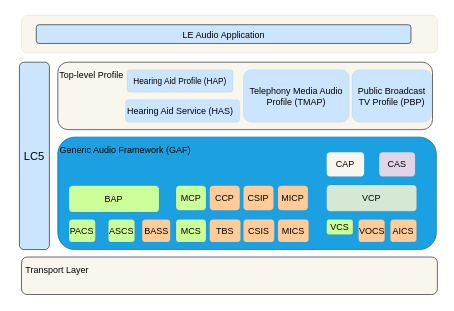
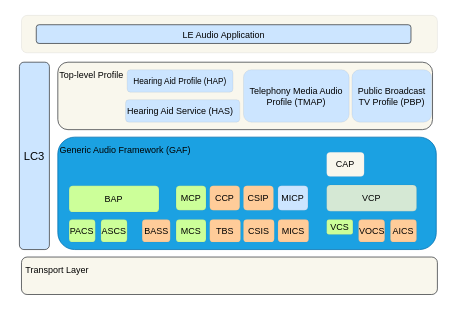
  <mxCell id="0" />
  <mxCell id="1" parent="0" />
  <mxCell id="2" value="" style="rounded=1;whiteSpace=wrap;html=1;fontSize=15;fillColor=#f9f7ed;strokeColor=#36393d;" vertex="1" parent="1"><mxGeometry x="76.25" y="82.5" width="500" height="90" as="geometry" /></mxCell>
  <mxCell id="3" value="" style="rounded=1;whiteSpace=wrap;html=1;fontSize=15;fillColor=#1ba1e2;fontColor=#ffffff;strokeColor=#006EAF;" vertex="1" parent="1"><mxGeometry x="76.25" y="182.5" width="505" height="150" as="geometry" /></mxCell>
  <mxCell id="4" value="" style="rounded=1;whiteSpace=wrap;html=1;fontSize=15;fillColor=#f9f7ed;strokeColor=#36393d;" vertex="1" parent="1"><mxGeometry x="27.75" y="342.5" width="555" height="50" as="geometry" /></mxCell>
- <mxCell id="5" value="LC5" style="rounded=1;whiteSpace=wrap;html=1;fontSize=15;fillColor=#cce5ff;strokeColor=#36393d;" vertex="1" parent="1"><mxGeometry x="25" y="82.5" width="40" height="250" as="geometry" /></mxCell>
+ <mxCell id="5" value="LC3" style="rounded=1;whiteSpace=wrap;html=1;fontSize=15;fillColor=#cce5ff;strokeColor=#36393d;" vertex="1" parent="1"><mxGeometry x="25" y="82.5" width="40" height="250" as="geometry" /></mxCell>
  <mxCell id="6" value="&lt;font style=&quot;font-size: 12px;&quot;&gt;Top-level Profile&lt;/font&gt;" style="text;html=1;resizable=0;autosize=1;align=center;verticalAlign=middle;points=[];fillColor=none;strokeColor=none;rounded=0;fontSize=15;strokeWidth=2;" vertex="1" parent="1"><mxGeometry x="66.25" y="82.5" width="110" height="30" as="geometry" /></mxCell>
  <mxCell id="7" value="Telephony Media Audio Profile (TMAP)" style="rounded=1;whiteSpace=wrap;html=1;strokeWidth=0;fontSize=12;strokeColor=#36393d;fillColor=#cce5ff;" vertex="1" parent="1"><mxGeometry x="324" y="92.5" width="141" height="70" as="geometry" /></mxCell>
  <mxCell id="8" value="Public Broadcast TV Profile (PBP)" style="rounded=1;whiteSpace=wrap;html=1;strokeWidth=0;fontSize=12;strokeColor=#36393d;fillColor=#cce5ff;" vertex="1" parent="1"><mxGeometry x="468.75" y="92.5" width="106.25" height="70" as="geometry" /></mxCell>
  <mxCell id="9" value="&lt;font style=&quot;font-size: 11px;&quot;&gt;Hearing Aid Profile (HAP)&lt;/font&gt;" style="rounded=1;whiteSpace=wrap;html=1;strokeWidth=0;fontSize=12;fillColor=#cce5ff;strokeColor=#36393d;" vertex="1" parent="1"><mxGeometry x="168.75" y="92.5" width="141.25" height="30" as="geometry" /></mxCell>
  <mxCell id="10" value="Hearing Aid Service (HAS)" style="rounded=1;whiteSpace=wrap;html=1;strokeWidth=0;fontSize=12;fillColor=#cce5ff;strokeColor=#36393d;align=left;" vertex="1" parent="1"><mxGeometry x="166.63" y="132.5" width="152.37" height="30" as="geometry" /></mxCell>
  <mxCell id="11" value="&lt;span style=&quot;font-size: 12px;&quot;&gt;Generic Audio Framework (GAF)&lt;/span&gt;" style="text;html=1;resizable=0;autosize=1;align=center;verticalAlign=middle;points=[];fillColor=none;strokeColor=none;rounded=0;fontSize=15;strokeWidth=2;" vertex="1" parent="1"><mxGeometry x="66.25" y="182.5" width="200" height="30" as="geometry" /></mxCell>
  <mxCell id="12" value="PACS" style="rounded=1;whiteSpace=wrap;html=1;strokeWidth=0;fontSize=12;fillColor=#CCFF99;strokeColor=#36393d;" vertex="1" parent="1"><mxGeometry x="91.25" y="292.5" width="35" height="30" as="geometry" /></mxCell>
  <mxCell id="13" value="BASS" style="rounded=1;whiteSpace=wrap;html=1;strokeWidth=0;fontSize=12;fillColor=#ffcc99;strokeColor=#36393d;" vertex="1" parent="1"><mxGeometry x="188.75" y="292.5" width="37.5" height="30" as="geometry" /></mxCell>
  <mxCell id="14" value="MCP" style="rounded=1;whiteSpace=wrap;html=1;strokeWidth=0;fontSize=12;fillColor=#CCFF99;strokeColor=#36393d;" vertex="1" parent="1"><mxGeometry x="234" y="247.5" width="40" height="32.5" as="geometry" /></mxCell>
  <mxCell id="15" value="MCS" style="rounded=1;whiteSpace=wrap;html=1;strokeWidth=0;fontSize=12;fillColor=#CCFF99;strokeColor=#36393d;" vertex="1" parent="1"><mxGeometry x="234" y="292.5" width="40" height="30" as="geometry" /></mxCell>
  <mxCell id="16" value="TBS" style="rounded=1;whiteSpace=wrap;html=1;strokeWidth=0;fontSize=12;fillColor=#FFCC99;strokeColor=#d79b00;" vertex="1" parent="1"><mxGeometry x="279" y="292.5" width="41" height="30" as="geometry" /></mxCell>
  <mxCell id="17" value="CCP" style="rounded=1;whiteSpace=wrap;html=1;strokeWidth=0;fontSize=12;fillColor=#FFCC99;strokeColor=#d79b00;" vertex="1" parent="1"><mxGeometry x="279" y="247.5" width="40" height="32.5" as="geometry" /></mxCell>
  <mxCell id="18" value="CSIP" style="rounded=1;whiteSpace=wrap;html=1;strokeWidth=0;fontSize=12;fillColor=#FFCC99;strokeColor=#d6b656;" vertex="1" parent="1"><mxGeometry x="324" y="247.5" width="40" height="32.5" as="geometry" /></mxCell>
  <mxCell id="19" value="CSIS" style="rounded=1;whiteSpace=wrap;html=1;strokeWidth=0;fontSize=12;fillColor=#FFCC99;strokeColor=#d6b656;" vertex="1" parent="1"><mxGeometry x="324" y="292.5" width="41" height="30" as="geometry" /></mxCell>
- <mxCell id="20" value="MICP" style="rounded=1;whiteSpace=wrap;html=1;strokeWidth=0;fontSize=12;fillColor=#FFCC99;strokeColor=#b85450;" vertex="1" parent="1"><mxGeometry x="370" y="247.5" width="40" height="32.5" as="geometry" /></mxCell>
+ <mxCell id="20" value="MICP" style="rounded=1;whiteSpace=wrap;html=1;strokeWidth=0;fontSize=12;fillColor=#cce5ff;strokeColor=#b85450;" vertex="1" parent="1"><mxGeometry x="370" y="247.5" width="40" height="32.5" as="geometry" /></mxCell>
  <mxCell id="21" value="MICS" style="rounded=1;whiteSpace=wrap;html=1;strokeWidth=0;fontSize=12;fillColor=#FFCC99;strokeColor=#b85450;" vertex="1" parent="1"><mxGeometry x="370" y="292.5" width="41" height="30" as="geometry" /></mxCell>
  <mxCell id="22" value="VCP" style="rounded=1;whiteSpace=wrap;html=1;strokeWidth=0;fontSize=12;fillColor=#d5e8d4;strokeColor=#36393d;" vertex="1" parent="1"><mxGeometry x="435" y="246.25" width="120" height="35" as="geometry" /></mxCell>
  <mxCell id="23" value="VCS" style="rounded=1;whiteSpace=wrap;html=1;strokeWidth=0;fontSize=12;fillColor=#CCFF99;strokeColor=#36393d;" vertex="1" parent="1"><mxGeometry x="435" y="292.5" width="35" height="20" as="geometry" /></mxCell>
  <mxCell id="24" value="VOCS" style="rounded=1;whiteSpace=wrap;html=1;strokeWidth=0;fontSize=12;fillColor=#FFCC99;strokeColor=#36393d;" vertex="1" parent="1"><mxGeometry x="477.5" y="292.5" width="35" height="30" as="geometry" /></mxCell>
  <mxCell id="25" value="AICS" style="rounded=1;whiteSpace=wrap;html=1;strokeWidth=0;fontSize=12;fillColor=#FFCC99;strokeColor=#36393d;" vertex="1" parent="1"><mxGeometry x="520" y="292.5" width="35" height="30" as="geometry" /></mxCell>
- <mxCell id="26" value="ASCS" style="rounded=1;whiteSpace=wrap;html=1;strokeWidth=0;fontSize=12;fillColor=#CCFF99;strokeColor=#36393d;" vertex="1" parent="1"><mxGeometry x="143.75" y="292.5" width="35" height="30" as="geometry" /></mxCell>
+ <mxCell id="26" value="ASCS" style="rounded=1;whiteSpace=wrap;html=1;strokeWidth=0;fontSize=12;fillColor=#CCFF99;strokeColor=#36393d;" vertex="1" parent="1"><mxGeometry x="133.75" y="292.5" width="35" height="30" as="geometry" /></mxCell>
  <mxCell id="27" value="CAP" style="rounded=1;whiteSpace=wrap;html=1;strokeWidth=0;fontSize=12;fillColor=#f9f7ed;strokeColor=#9673a6;" vertex="1" parent="1"><mxGeometry x="435" y="202.5" width="50" height="32.5" as="geometry" /></mxCell>
- <mxCell id="28" value="CAS" style="rounded=1;whiteSpace=wrap;html=1;strokeWidth=0;fontSize=12;fillColor=#e1d5e7;strokeColor=#9673a6;" vertex="1" parent="1"><mxGeometry x="505" y="202.5" width="48" height="32.5" as="geometry" /></mxCell>
  <mxCell id="29" value="" style="rounded=1;whiteSpace=wrap;html=1;strokeWidth=0;fontSize=12;fillColor=#f9f7ed;strokeColor=#36393d;" vertex="1" parent="1"><mxGeometry x="27.75" y="20" width="555" height="50" as="geometry" /></mxCell>
  <mxCell id="30" value="&lt;font style=&quot;font-size: 12px;&quot;&gt;LE Audio Application&lt;/font&gt;" style="rounded=1;whiteSpace=wrap;html=1;fontSize=15;fillColor=#cce5ff;strokeColor=#36393d;" vertex="1" parent="1"><mxGeometry x="47.5" y="32.5" width="500" height="25" as="geometry" /></mxCell>
  <mxCell id="31" value="BAP" style="rounded=1;whiteSpace=wrap;html=1;strokeWidth=0;fontSize=12;fillColor=#CCFF99;strokeColor=#36393d;" vertex="1" parent="1"><mxGeometry x="91.25" y="247.5" width="120" height="35" as="geometry" /></mxCell>
  <mxCell id="32" value="&lt;span style=&quot;font-size: 12px;&quot;&gt;Transport Layer&lt;/span&gt;" style="text;html=1;resizable=0;autosize=1;align=center;verticalAlign=middle;points=[];fillColor=none;strokeColor=none;rounded=0;fontSize=15;strokeWidth=2;" vertex="1" parent="1"><mxGeometry x="20" y="342.5" width="110" height="30" as="geometry" /></mxCell>
